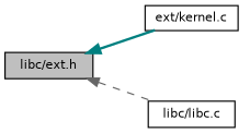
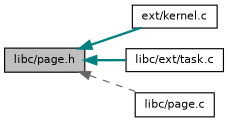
  digraph {
    rankdir=LR
    node [color=black fillcolor=white fontname=Helvetica fontsize=10 shape=record style=filled]
    edge [color=teal dir=back fontname=Helvetica fontsize=10 labelfontname=Helvetica labelfontsize=10 style=bold]
-   n1 [fillcolor=grey75 fontcolor=black height=0.2 label="libc/ext.h" width=0.4]
+   n1 [fillcolor=grey75 fontcolor=black height=0.2 label="libc/page.h" width=0.4]
    n2 [height=0.2 label="ext/kernel.c" width=0.4]
-   n4 [height=0.2 label="libc/libc.c" width=0.4]
+   n3 [height=0.2 label="libc/ext/task.c" width=0.4]
+   n4 [height=0.2 label="libc/page.c" width=0.4]
    n1 -> n2
+   n1 -> n3
    n1 -> n4 [color=gray40 style=dashed]
  }
